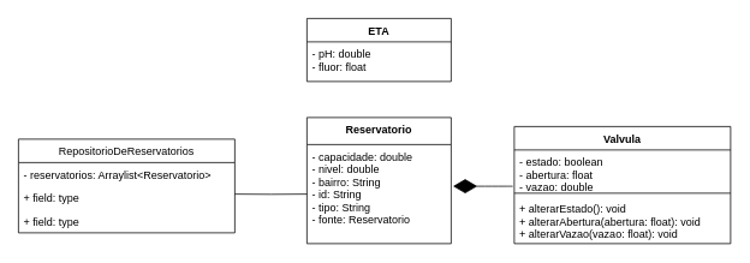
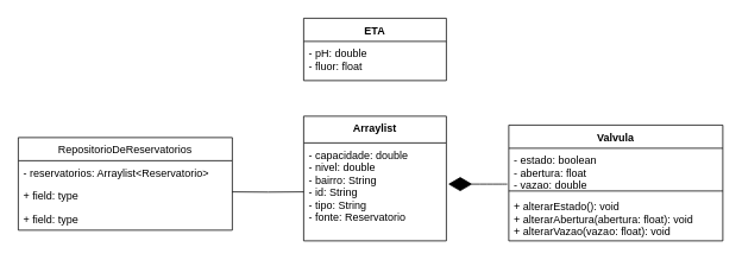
  <mxCell id="0" />
  <mxCell id="1" parent="0" />
- <mxCell id="2" value="Reservatorio" style="swimlane;fontStyle=1;align=center;verticalAlign=top;childLayout=stackLayout;horizontal=1;startSize=30;horizontalStack=0;resizeParent=1;resizeParentMax=0;resizeLast=0;collapsible=1;marginBottom=0;" parent="1" vertex="1"><mxGeometry x="340" y="130" width="160" height="140" as="geometry"><mxRectangle x="475" y="232" width="110" height="26" as="alternateBounds" /></mxGeometry></mxCell>
+ <mxCell id="2" value="Arraylist" style="swimlane;fontStyle=1;align=center;verticalAlign=top;childLayout=stackLayout;horizontal=1;startSize=30;horizontalStack=0;resizeParent=1;resizeParentMax=0;resizeLast=0;collapsible=1;marginBottom=0;" parent="1" vertex="1"><mxGeometry x="340" y="130" width="160" height="140" as="geometry"><mxRectangle x="475" y="232" width="110" height="26" as="alternateBounds" /></mxGeometry></mxCell>
  <mxCell id="3" value="- capacidade: double&#10;- nivel: double&#10;- bairro: String&#10;- id: String&#10;- tipo: String&#10;- fonte: Reservatorio" style="text;strokeColor=none;fillColor=none;align=left;verticalAlign=top;spacingLeft=4;spacingRight=4;overflow=hidden;rotatable=0;points=[[0,0.5],[1,0.5]];portConstraint=eastwest;" parent="2" vertex="1"><mxGeometry y="30" width="160" height="110" as="geometry" /></mxCell>
  <mxCell id="4" value="Valvula" style="swimlane;fontStyle=1;align=center;verticalAlign=top;childLayout=stackLayout;horizontal=1;startSize=26;horizontalStack=0;resizeParent=1;resizeParentMax=0;resizeLast=0;collapsible=1;marginBottom=0;" parent="1" vertex="1"><mxGeometry x="570" y="140" width="240" height="130" as="geometry" /></mxCell>
  <mxCell id="5" value="- estado: boolean&#10;- abertura: float&#10;- vazao: double" style="text;strokeColor=none;fillColor=none;align=left;verticalAlign=top;spacingLeft=4;spacingRight=4;overflow=hidden;rotatable=0;points=[[0,0.5],[1,0.5]];portConstraint=eastwest;" parent="4" vertex="1"><mxGeometry y="26" width="240" height="44" as="geometry" /></mxCell>
  <mxCell id="6" value="" style="line;strokeWidth=1;fillColor=none;align=left;verticalAlign=middle;spacingTop=-1;spacingLeft=3;spacingRight=3;rotatable=0;labelPosition=right;points=[];portConstraint=eastwest;" parent="4" vertex="1"><mxGeometry y="70" width="240" height="8" as="geometry" /></mxCell>
  <mxCell id="7" value="+ alterarEstado(): void&#10;+ alterarAbertura(abertura: float): void&#10;+ alterarVazao(vazao: float): void" style="text;strokeColor=none;fillColor=none;align=left;verticalAlign=top;spacingLeft=4;spacingRight=4;overflow=hidden;rotatable=0;points=[[0,0.5],[1,0.5]];portConstraint=eastwest;" parent="4" vertex="1"><mxGeometry y="78" width="240" height="52" as="geometry" /></mxCell>
  <mxCell id="8" value="" style="endArrow=diamondThin;endFill=1;endSize=24;html=1;exitX=-0.007;exitY=0.916;exitDx=0;exitDy=0;exitPerimeter=0;entryX=1.013;entryY=0.421;entryDx=0;entryDy=0;entryPerimeter=0;curved=1;" edge="1" parent="1" source="5" target="3"><mxGeometry width="160" relative="1" as="geometry"><mxPoint x="450" y="160" as="sourcePoint" /><mxPoint x="510" y="206" as="targetPoint" /></mxGeometry></mxCell>
  <mxCell id="9" value="ETA" style="swimlane;fontStyle=1;align=center;verticalAlign=top;childLayout=stackLayout;horizontal=1;startSize=26;horizontalStack=0;resizeParent=1;resizeParentMax=0;resizeLast=0;collapsible=1;marginBottom=0;" vertex="1" parent="1"><mxGeometry x="340" y="20" width="160" height="70" as="geometry" /></mxCell>
  <mxCell id="10" value="- pH: double&#10;- fluor: float" style="text;strokeColor=none;fillColor=none;align=left;verticalAlign=top;spacingLeft=4;spacingRight=4;overflow=hidden;rotatable=0;points=[[0,0.5],[1,0.5]];portConstraint=eastwest;" vertex="1" parent="9"><mxGeometry y="26" width="160" height="44" as="geometry" /></mxCell>
  <mxCell id="11" value="RepositorioDeReservatorios" style="swimlane;fontStyle=0;childLayout=stackLayout;horizontal=1;startSize=26;fillColor=none;horizontalStack=0;resizeParent=1;resizeParentMax=0;resizeLast=0;collapsible=1;marginBottom=0;" vertex="1" parent="1"><mxGeometry x="20" y="154" width="240" height="104" as="geometry" /></mxCell>
  <mxCell id="12" value="- reservatorios: Arraylist&lt;Reservatorio&gt;" style="text;strokeColor=none;fillColor=none;align=left;verticalAlign=top;spacingLeft=4;spacingRight=4;overflow=hidden;rotatable=0;points=[[0,0.5],[1,0.5]];portConstraint=eastwest;" vertex="1" parent="11"><mxGeometry y="26" width="240" height="26" as="geometry" /></mxCell>
  <mxCell id="13" value="+ field: type" style="text;strokeColor=none;fillColor=none;align=left;verticalAlign=top;spacingLeft=4;spacingRight=4;overflow=hidden;rotatable=0;points=[[0,0.5],[1,0.5]];portConstraint=eastwest;" vertex="1" parent="11"><mxGeometry y="52" width="240" height="26" as="geometry" /></mxCell>
  <mxCell id="14" value="+ field: type" style="text;strokeColor=none;fillColor=none;align=left;verticalAlign=top;spacingLeft=4;spacingRight=4;overflow=hidden;rotatable=0;points=[[0,0.5],[1,0.5]];portConstraint=eastwest;" vertex="1" parent="11"><mxGeometry y="78" width="240" height="26" as="geometry" /></mxCell>
  <mxCell id="15" style="edgeStyle=orthogonalEdgeStyle;curved=1;rounded=0;orthogonalLoop=1;jettySize=auto;html=1;entryX=0;entryY=0.5;entryDx=0;entryDy=0;endArrow=none;endFill=0;" edge="1" parent="1" target="3"><mxGeometry relative="1" as="geometry"><mxPoint x="260" y="215" as="sourcePoint" /></mxGeometry></mxCell>
